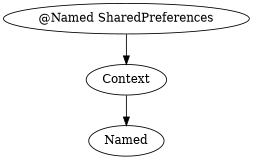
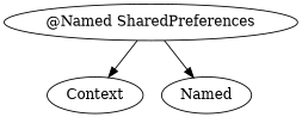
  digraph {
    concentrate=true
    n1 [label="@Named SharedPreferences"]
    Context
    n3 [label=Named]
    n1 -> Context
-   Context -> n3
+   n1 -> n3
  }
